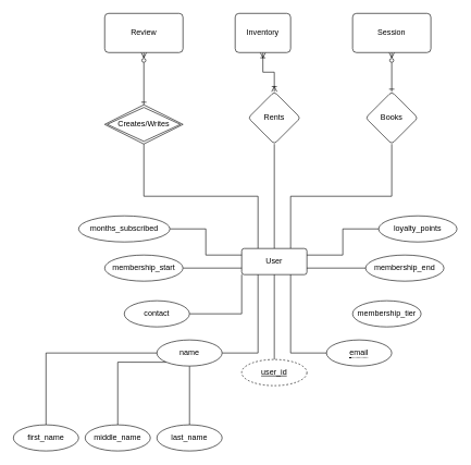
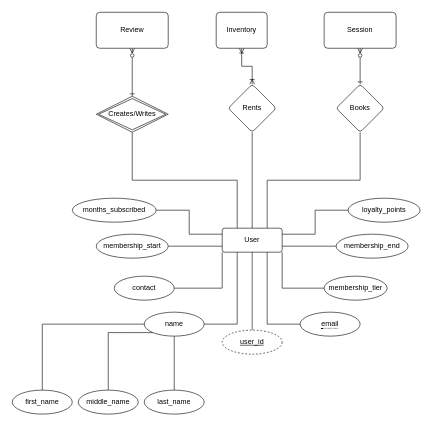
  <mxCell id="0" />
  <mxCell id="1" parent="0" />
  <mxCell id="2" value="" style="edgeStyle=orthogonalEdgeStyle;rounded=0;orthogonalLoop=1;jettySize=auto;html=1;endArrow=none;endFill=0;exitX=0.75;exitY=0;exitDx=0;exitDy=0;" edge="1" parent="1" source="5" target="27"><mxGeometry relative="1" as="geometry" /></mxCell>
  <mxCell id="3" style="edgeStyle=orthogonalEdgeStyle;rounded=0;orthogonalLoop=1;jettySize=auto;html=1;exitX=0.25;exitY=0;exitDx=0;exitDy=0;entryX=0.5;entryY=1;entryDx=0;entryDy=0;endArrow=none;endFill=0;" edge="1" parent="1" source="5" target="35"><mxGeometry relative="1" as="geometry"><mxPoint x="300" y="230" as="targetPoint" /></mxGeometry></mxCell>
  <mxCell id="4" value="" style="edgeStyle=orthogonalEdgeStyle;rounded=0;orthogonalLoop=1;jettySize=auto;html=1;endArrow=none;endFill=0;" edge="1" parent="1" source="5" target="37"><mxGeometry relative="1" as="geometry" /></mxCell>
  <mxCell id="5" value="User" style="rounded=1;arcSize=10;whiteSpace=wrap;html=1;align=center;" vertex="1" parent="1"><mxGeometry x="370" y="380" width="100" height="40" as="geometry" /></mxCell>
  <mxCell id="6" style="edgeStyle=orthogonalEdgeStyle;rounded=0;orthogonalLoop=1;jettySize=auto;html=1;entryX=0.5;entryY=1;entryDx=0;entryDy=0;endArrow=none;endFill=0;" edge="1" parent="1" source="7" target="5"><mxGeometry relative="1" as="geometry" /></mxCell>
  <mxCell id="7" value="user_id" style="ellipse;whiteSpace=wrap;html=1;align=center;fontStyle=4;dashed=1;" vertex="1" parent="1"><mxGeometry x="370" y="550" width="100" height="40" as="geometry" /></mxCell>
  <mxCell id="8" style="edgeStyle=orthogonalEdgeStyle;rounded=0;orthogonalLoop=1;jettySize=auto;html=1;entryX=0.75;entryY=1;entryDx=0;entryDy=0;endArrow=none;endFill=0;exitX=0;exitY=0.5;exitDx=0;exitDy=0;" edge="1" parent="1" source="31" target="5"><mxGeometry relative="1" as="geometry"><mxPoint x="500" y="540.059" as="sourcePoint" /></mxGeometry></mxCell>
  <mxCell id="9" style="edgeStyle=orthogonalEdgeStyle;rounded=0;orthogonalLoop=1;jettySize=auto;html=1;exitX=1;exitY=0.5;exitDx=0;exitDy=0;entryX=0;entryY=0.25;entryDx=0;entryDy=0;endArrow=none;endFill=0;" edge="1" parent="1" source="10" target="5"><mxGeometry relative="1" as="geometry" /></mxCell>
  <mxCell id="10" value="months_subscribed" style="ellipse;whiteSpace=wrap;html=1;align=center;" vertex="1" parent="1"><mxGeometry x="120" y="330" width="140" height="40" as="geometry" /></mxCell>
  <mxCell id="11" style="edgeStyle=orthogonalEdgeStyle;rounded=0;orthogonalLoop=1;jettySize=auto;html=1;entryX=0.25;entryY=1;entryDx=0;entryDy=0;endArrow=none;endFill=0;" edge="1" parent="1" source="15" target="5"><mxGeometry relative="1" as="geometry" /></mxCell>
  <mxCell id="12" value="" style="edgeStyle=orthogonalEdgeStyle;rounded=0;orthogonalLoop=1;jettySize=auto;html=1;endArrow=none;endFill=0;" edge="1" parent="1" source="15" target="32"><mxGeometry relative="1" as="geometry" /></mxCell>
  <mxCell id="13" value="" style="edgeStyle=orthogonalEdgeStyle;rounded=0;orthogonalLoop=1;jettySize=auto;html=1;exitX=0;exitY=1;exitDx=0;exitDy=0;endArrow=none;endFill=0;" edge="1" parent="1" source="15" target="33"><mxGeometry relative="1" as="geometry" /></mxCell>
  <mxCell id="14" value="" style="edgeStyle=orthogonalEdgeStyle;rounded=0;orthogonalLoop=1;jettySize=auto;html=1;endArrow=none;endFill=0;" edge="1" parent="1" source="15" target="34"><mxGeometry relative="1" as="geometry" /></mxCell>
  <mxCell id="15" value="name" style="ellipse;whiteSpace=wrap;html=1;align=center;" vertex="1" parent="1"><mxGeometry x="240" y="520" width="100" height="40" as="geometry" /></mxCell>
  <mxCell id="16" style="edgeStyle=orthogonalEdgeStyle;rounded=0;orthogonalLoop=1;jettySize=auto;html=1;entryX=1;entryY=0.75;entryDx=0;entryDy=0;endArrow=none;endFill=0;" edge="1" parent="1" source="17" target="5"><mxGeometry relative="1" as="geometry" /></mxCell>
  <mxCell id="17" value="membership_end" style="ellipse;whiteSpace=wrap;html=1;align=center;" vertex="1" parent="1"><mxGeometry x="560" y="390" width="120" height="40" as="geometry" /></mxCell>
  <mxCell id="18" style="edgeStyle=orthogonalEdgeStyle;rounded=0;orthogonalLoop=1;jettySize=auto;html=1;entryX=0;entryY=0.75;entryDx=0;entryDy=0;endArrow=none;endFill=0;" edge="1" parent="1" source="19" target="5"><mxGeometry relative="1" as="geometry" /></mxCell>
  <mxCell id="19" value="membership_start" style="ellipse;whiteSpace=wrap;html=1;align=center;" vertex="1" parent="1"><mxGeometry x="160" y="390" width="120" height="40" as="geometry" /></mxCell>
  <mxCell id="20" style="edgeStyle=orthogonalEdgeStyle;rounded=0;orthogonalLoop=1;jettySize=auto;html=1;exitX=0;exitY=0.5;exitDx=0;exitDy=0;entryX=1;entryY=0.25;entryDx=0;entryDy=0;endArrow=none;endFill=0;" edge="1" parent="1" source="21" target="5"><mxGeometry relative="1" as="geometry" /></mxCell>
  <mxCell id="21" value="loyalty_points" style="ellipse;whiteSpace=wrap;html=1;align=center;" vertex="1" parent="1"><mxGeometry x="580" y="330" width="120" height="40" as="geometry" /></mxCell>
  <mxCell id="22" style="edgeStyle=orthogonalEdgeStyle;rounded=0;orthogonalLoop=1;jettySize=auto;html=1;entryX=0;entryY=1;entryDx=0;entryDy=0;endArrow=none;endFill=0;" edge="1" parent="1" source="23" target="5"><mxGeometry relative="1" as="geometry" /></mxCell>
  <mxCell id="23" value="contact" style="ellipse;whiteSpace=wrap;html=1;align=center;" vertex="1" parent="1"><mxGeometry x="190" y="460" width="100" height="40" as="geometry" /></mxCell>
+ <mxCell id="24" style="edgeStyle=orthogonalEdgeStyle;rounded=0;orthogonalLoop=1;jettySize=auto;html=1;entryX=1;entryY=1;entryDx=0;entryDy=0;endArrow=none;endFill=0;" edge="1" parent="1" source="25" target="5"><mxGeometry relative="1" as="geometry" /></mxCell>
  <mxCell id="25" value="membership_tier" style="ellipse;whiteSpace=wrap;html=1;align=center;" vertex="1" parent="1"><mxGeometry x="540" y="460" width="105" height="40" as="geometry" /></mxCell>
  <mxCell id="26" value="" style="edgeStyle=orthogonalEdgeStyle;rounded=0;orthogonalLoop=1;jettySize=auto;html=1;endArrow=ERzeroToMany;endFill=0;startArrow=ERone;startFill=0;" edge="1" parent="1" source="27" target="28"><mxGeometry relative="1" as="geometry" /></mxCell>
  <mxCell id="27" value="Books" style="rhombus;whiteSpace=wrap;html=1;rounded=1;arcSize=10;" vertex="1" parent="1"><mxGeometry x="560" y="140" width="80" height="80" as="geometry" /></mxCell>
  <mxCell id="28" value="Session" style="whiteSpace=wrap;html=1;rounded=1;arcSize=10;" vertex="1" parent="1"><mxGeometry x="540" y="20" width="120" height="60" as="geometry" /></mxCell>
  <mxCell id="29" style="edgeStyle=orthogonalEdgeStyle;rounded=0;orthogonalLoop=1;jettySize=auto;html=1;entryX=0.5;entryY=1;entryDx=0;entryDy=0;endArrow=ERzeroToMany;endFill=0;startArrow=ERone;startFill=0;" edge="1" parent="1" source="35" target="30"><mxGeometry relative="1" as="geometry"><mxPoint x="300" y="150" as="sourcePoint" /></mxGeometry></mxCell>
  <mxCell id="30" value="Review" style="whiteSpace=wrap;html=1;rounded=1;arcSize=10;" vertex="1" parent="1"><mxGeometry x="160" y="20" width="120" height="60" as="geometry" /></mxCell>
  <mxCell id="31" value="&lt;span style=&quot;border-bottom: 1px dotted&quot;&gt;email&lt;/span&gt;" style="ellipse;whiteSpace=wrap;html=1;align=center;" vertex="1" parent="1"><mxGeometry x="500" y="520" width="100" height="40" as="geometry" /></mxCell>
  <mxCell id="32" value="first_name" style="ellipse;whiteSpace=wrap;html=1;align=center;" vertex="1" parent="1"><mxGeometry x="20" y="650" width="100" height="40" as="geometry" /></mxCell>
  <mxCell id="33" value="middle_name" style="ellipse;whiteSpace=wrap;html=1;align=center;" vertex="1" parent="1"><mxGeometry x="130" y="650" width="100" height="40" as="geometry" /></mxCell>
  <mxCell id="34" value="last_name" style="ellipse;whiteSpace=wrap;html=1;align=center;" vertex="1" parent="1"><mxGeometry x="240" y="650" width="100" height="40" as="geometry" /></mxCell>
  <mxCell id="35" value="Creates/Writes" style="shape=rhombus;double=1;perimeter=rhombusPerimeter;whiteSpace=wrap;html=1;align=center;" vertex="1" parent="1"><mxGeometry x="160" y="160" width="120" height="60" as="geometry" /></mxCell>
  <mxCell id="36" value="" style="edgeStyle=orthogonalEdgeStyle;rounded=0;orthogonalLoop=1;jettySize=auto;html=1;endArrow=ERoneToMany;endFill=0;startArrow=ERoneToMany;startFill=0;" edge="1" parent="1" source="37" target="38"><mxGeometry relative="1" as="geometry" /></mxCell>
  <mxCell id="37" value="Rents" style="rhombus;whiteSpace=wrap;html=1;rounded=1;arcSize=10;" vertex="1" parent="1"><mxGeometry x="380" y="140" width="80" height="80" as="geometry" /></mxCell>
  <mxCell id="38" value="Inventory" style="whiteSpace=wrap;html=1;rounded=1;arcSize=10;" vertex="1" parent="1"><mxGeometry x="360" y="20" width="85" height="60" as="geometry" /></mxCell>
